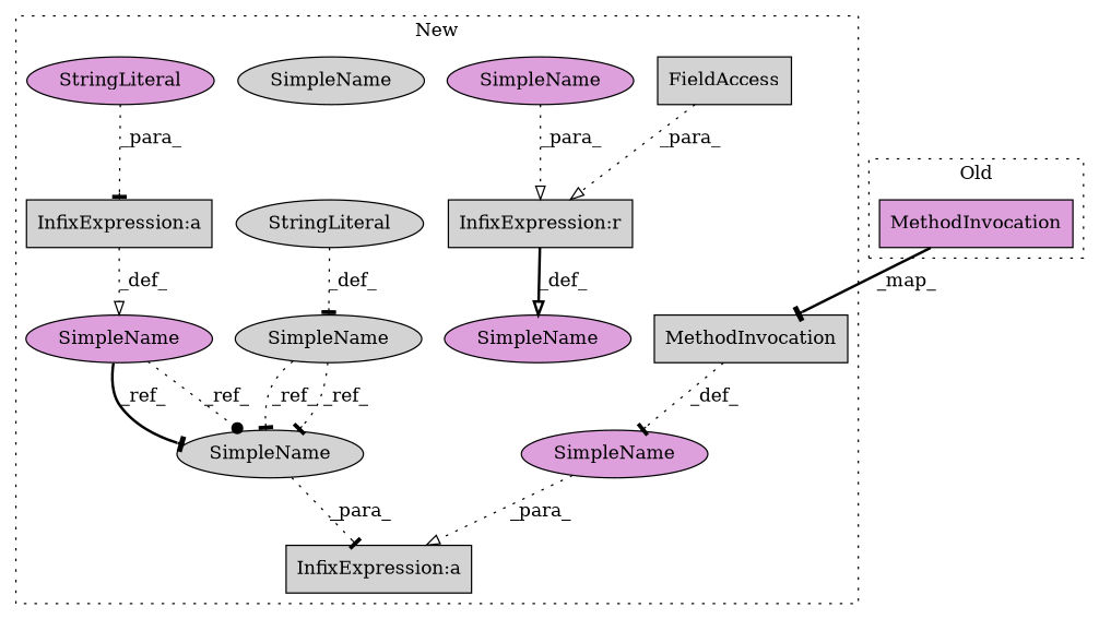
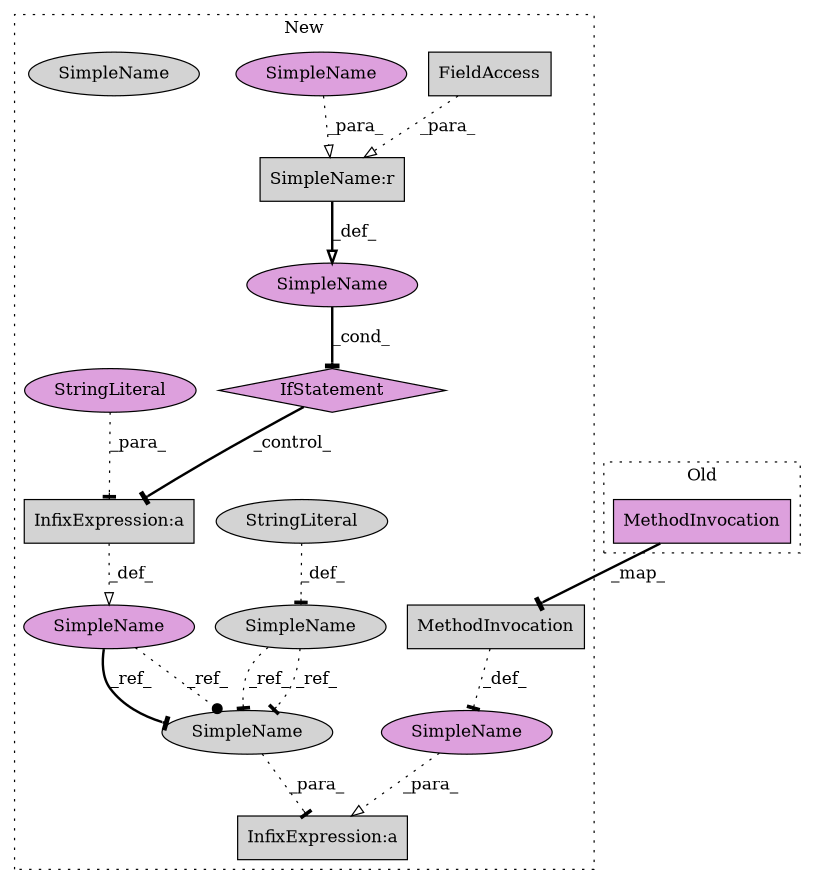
  digraph {
    node [a=42 fillcolor=lightgrey l=6 shape=ellipse style=filled]
    edge [arrowhead=tee style=dotted]
    n1 [a=22 l=5 label=FieldAccess s=2290 shape=box]
+   n2 [a=25 fillcolor=plum l="4,2" label=IfStatement s="2286,2303" shape=diamond]
    n3 [a=32 l="7,1" label=MethodInvocation s="2651,2671" shape=box]
    n4 [label=SimpleName s=2675]
    n5 [fillcolor=plum l=4 label=SimpleName s=2299]
    n6 [label=SimpleName s=2675]
    n7 [label=SimpleName s=2313]
    n8 [fillcolor=plum label=SimpleName l=""]
    n9 [fillcolor=plum label=SimpleName l=""]
    n10 [fillcolor=plum label=SimpleName s=2344]
    n11 [a=45 l=2 label=StringLiteral s=2320]
    n12 [a=45 fillcolor=plum l=3 label=StringLiteral s=2360]
    n13 [a=27 l=3 label="InfixExpression:a" s=2357 shape=box]
    n14 [a=27 l=3 label="InfixExpression:a" s=2672 shape=box]
-   n15 [a=27 l=4 label="InfixExpression:r" s=2295 shape=box]
+   n15 [a=27 l=4 label="SimpleName:r" s=2295 shape=box]
    n16 [a=32 fillcolor=plum l="7,1" label=MethodInvocation s="2530,2550" shape=box]
    subgraph cluster_1 {
      label=New
      style=dotted
      n1
+     n2
      n3
      n4
      n5
      n6
      n7
      n8
      n9
      n10
      n11
      n12
      n13
      n14
      n15
    }
    subgraph cluster_2 {
      label=Old
      style=dotted
      n16
    }
    n1 -> n15 [arrowhead=onormal label=_para_]
+   n2 -> n13 [label=_control_ style=bold]
    n3 -> n9 [label=_def_]
    n4 -> n14 [label=_para_]
    n5 -> n15 [arrowhead=onormal label=_para_]
    n7 -> n4 [label=_ref_]
    n7 -> n4 [label=_ref_]
+   n8 -> n2 [label=_cond_ style=bold]
    n9 -> n14 [arrowhead=onormal label=_para_]
    n10 -> n4 [label=_ref_ style=bold]
    n10 -> n4 [arrowhead=dot label=_ref_]
    n11 -> n7 [label=_def_]
    n12 -> n13 [label=_para_]
    n13 -> n10 [arrowhead=onormal label=_def_]
    n15 -> n8 [arrowhead=onormal label=_def_ style=bold]
    n16 -> n3 [label=_map_ style=bold]
  }
